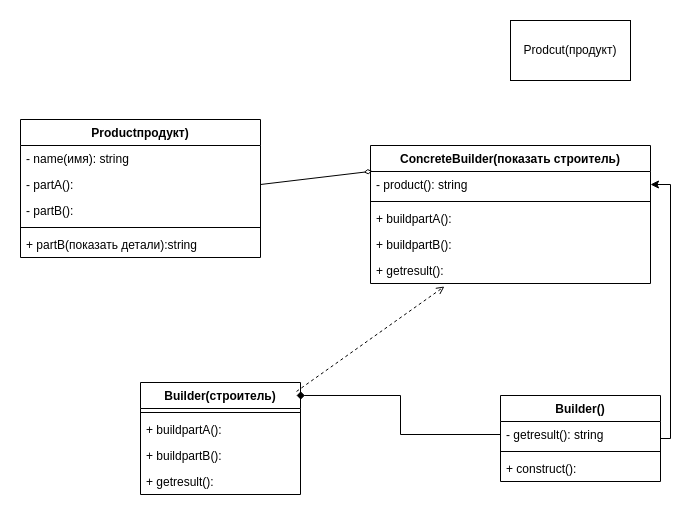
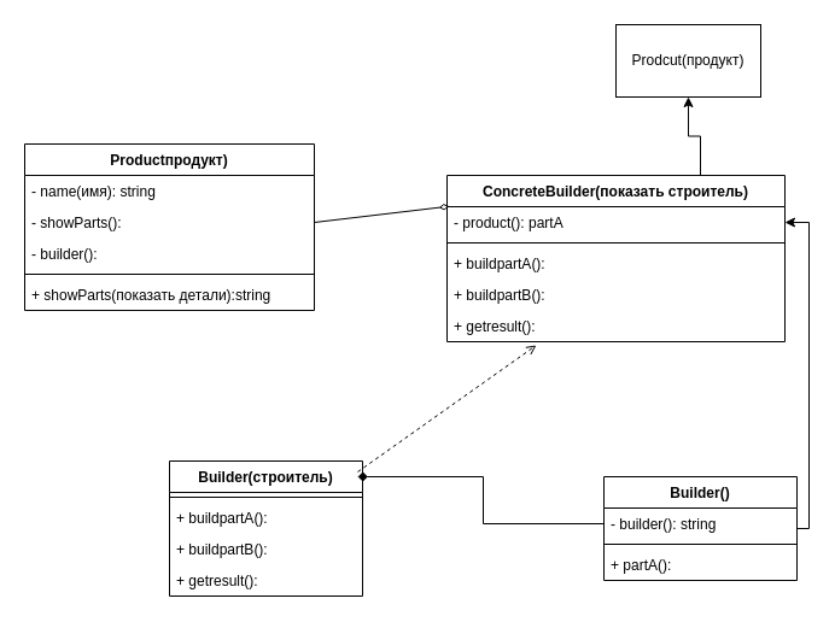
  <mxCell id="0" />
  <mxCell id="1" parent="0" />
  <mxCell id="2" value="Productпродукт)" style="swimlane;fontStyle=1;align=center;verticalAlign=top;childLayout=stackLayout;horizontal=1;startSize=26;horizontalStack=0;resizeParent=1;resizeParentMax=0;resizeLast=0;collapsible=1;marginBottom=0;whiteSpace=wrap;html=1;" vertex="1" parent="1"><mxGeometry x="20" y="119" width="240" height="138" as="geometry" /></mxCell>
  <mxCell id="3" value="- name(имя): string" style="text;strokeColor=none;fillColor=none;align=left;verticalAlign=top;spacingLeft=4;spacingRight=4;overflow=hidden;rotatable=0;points=[[0,0.5],[1,0.5]];portConstraint=eastwest;whiteSpace=wrap;html=1;" vertex="1" parent="2"><mxGeometry y="26" width="240" height="26" as="geometry" /></mxCell>
- <mxCell id="4" value="- partA():&amp;nbsp;" style="text;strokeColor=none;fillColor=none;align=left;verticalAlign=top;spacingLeft=4;spacingRight=4;overflow=hidden;rotatable=0;points=[[0,0.5],[1,0.5]];portConstraint=eastwest;whiteSpace=wrap;html=1;" vertex="1" parent="2"><mxGeometry y="52" width="240" height="26" as="geometry" /></mxCell>
- <mxCell id="5" value="- partB():&amp;nbsp;" style="text;strokeColor=none;fillColor=none;align=left;verticalAlign=top;spacingLeft=4;spacingRight=4;overflow=hidden;rotatable=0;points=[[0,0.5],[1,0.5]];portConstraint=eastwest;whiteSpace=wrap;html=1;" vertex="1" parent="2"><mxGeometry y="78" width="240" height="26" as="geometry" /></mxCell>
+ <mxCell id="4" value="- showParts():&amp;nbsp;" style="text;strokeColor=none;fillColor=none;align=left;verticalAlign=top;spacingLeft=4;spacingRight=4;overflow=hidden;rotatable=0;points=[[0,0.5],[1,0.5]];portConstraint=eastwest;whiteSpace=wrap;html=1;" vertex="1" parent="2"><mxGeometry y="52" width="240" height="26" as="geometry" /></mxCell>
+ <mxCell id="5" value="- builder():&amp;nbsp;" style="text;strokeColor=none;fillColor=none;align=left;verticalAlign=top;spacingLeft=4;spacingRight=4;overflow=hidden;rotatable=0;points=[[0,0.5],[1,0.5]];portConstraint=eastwest;whiteSpace=wrap;html=1;" vertex="1" parent="2"><mxGeometry y="78" width="240" height="26" as="geometry" /></mxCell>
  <mxCell id="6" value="" style="line;strokeWidth=1;fillColor=none;align=left;verticalAlign=middle;spacingTop=-1;spacingLeft=3;spacingRight=3;rotatable=0;labelPosition=right;points=[];portConstraint=eastwest;strokeColor=inherit;" vertex="1" parent="2"><mxGeometry y="104" width="240" height="8" as="geometry" /></mxCell>
- <mxCell id="7" value="+ partB(показать детали):string&amp;nbsp;" style="text;strokeColor=none;fillColor=none;align=left;verticalAlign=top;spacingLeft=4;spacingRight=4;overflow=hidden;rotatable=0;points=[[0,0.5],[1,0.5]];portConstraint=eastwest;whiteSpace=wrap;html=1;" vertex="1" parent="2"><mxGeometry y="112" width="240" height="26" as="geometry" /></mxCell>
+ <mxCell id="7" value="+ showParts(показать детали):string&amp;nbsp;" style="text;strokeColor=none;fillColor=none;align=left;verticalAlign=top;spacingLeft=4;spacingRight=4;overflow=hidden;rotatable=0;points=[[0,0.5],[1,0.5]];portConstraint=eastwest;whiteSpace=wrap;html=1;" vertex="1" parent="2"><mxGeometry y="112" width="240" height="26" as="geometry" /></mxCell>
+ <mxCell id="8" style="edgeStyle=orthogonalEdgeStyle;rounded=0;orthogonalLoop=1;jettySize=auto;html=1;exitX=0.75;exitY=0;exitDx=0;exitDy=0;" edge="1" parent="1" source="9" target="25"><mxGeometry relative="1" as="geometry" /></mxCell>
  <mxCell id="9" value="ConcreteBuilder(показать строитель)" style="swimlane;fontStyle=1;align=center;verticalAlign=top;childLayout=stackLayout;horizontal=1;startSize=26;horizontalStack=0;resizeParent=1;resizeParentMax=0;resizeLast=0;collapsible=1;marginBottom=0;whiteSpace=wrap;html=1;" vertex="1" parent="1"><mxGeometry x="370" y="145" width="280" height="138" as="geometry" /></mxCell>
- <mxCell id="10" value="- product(): string" style="text;strokeColor=none;fillColor=none;align=left;verticalAlign=top;spacingLeft=4;spacingRight=4;overflow=hidden;rotatable=0;points=[[0,0.5],[1,0.5]];portConstraint=eastwest;whiteSpace=wrap;html=1;" vertex="1" parent="9"><mxGeometry y="26" width="280" height="26" as="geometry" /></mxCell>
+ <mxCell id="10" value="- product(): partA" style="text;strokeColor=none;fillColor=none;align=left;verticalAlign=top;spacingLeft=4;spacingRight=4;overflow=hidden;rotatable=0;points=[[0,0.5],[1,0.5]];portConstraint=eastwest;whiteSpace=wrap;html=1;" vertex="1" parent="9"><mxGeometry y="26" width="280" height="26" as="geometry" /></mxCell>
  <mxCell id="11" value="" style="line;strokeWidth=1;fillColor=none;align=left;verticalAlign=middle;spacingTop=-1;spacingLeft=3;spacingRight=3;rotatable=0;labelPosition=right;points=[];portConstraint=eastwest;strokeColor=inherit;" vertex="1" parent="9"><mxGeometry y="52" width="280" height="8" as="geometry" /></mxCell>
  <mxCell id="12" value="+ buildpartA():" style="text;strokeColor=none;fillColor=none;align=left;verticalAlign=top;spacingLeft=4;spacingRight=4;overflow=hidden;rotatable=0;points=[[0,0.5],[1,0.5]];portConstraint=eastwest;whiteSpace=wrap;html=1;" vertex="1" parent="9"><mxGeometry y="60" width="280" height="26" as="geometry" /></mxCell>
  <mxCell id="13" value="+ buildpartB():" style="text;strokeColor=none;fillColor=none;align=left;verticalAlign=top;spacingLeft=4;spacingRight=4;overflow=hidden;rotatable=0;points=[[0,0.5],[1,0.5]];portConstraint=eastwest;whiteSpace=wrap;html=1;" vertex="1" parent="9"><mxGeometry y="86" width="280" height="26" as="geometry" /></mxCell>
  <mxCell id="14" value="+ getresult():" style="text;strokeColor=none;fillColor=none;align=left;verticalAlign=top;spacingLeft=4;spacingRight=4;overflow=hidden;rotatable=0;points=[[0,0.5],[1,0.5]];portConstraint=eastwest;whiteSpace=wrap;html=1;" vertex="1" parent="9"><mxGeometry y="112" width="280" height="26" as="geometry" /></mxCell>
  <mxCell id="15" value="Builder(строитель)" style="swimlane;fontStyle=1;align=center;verticalAlign=top;childLayout=stackLayout;horizontal=1;startSize=26;horizontalStack=0;resizeParent=1;resizeParentMax=0;resizeLast=0;collapsible=1;marginBottom=0;whiteSpace=wrap;html=1;" vertex="1" parent="1"><mxGeometry x="140" y="382" width="160" height="112" as="geometry" /></mxCell>
  <mxCell id="16" value="" style="line;strokeWidth=1;fillColor=none;align=left;verticalAlign=middle;spacingTop=-1;spacingLeft=3;spacingRight=3;rotatable=0;labelPosition=right;points=[];portConstraint=eastwest;strokeColor=inherit;" vertex="1" parent="15"><mxGeometry y="26" width="160" height="8" as="geometry" /></mxCell>
  <mxCell id="17" value="+ buildpartA():" style="text;strokeColor=none;fillColor=none;align=left;verticalAlign=top;spacingLeft=4;spacingRight=4;overflow=hidden;rotatable=0;points=[[0,0.5],[1,0.5]];portConstraint=eastwest;whiteSpace=wrap;html=1;" vertex="1" parent="15"><mxGeometry y="34" width="160" height="26" as="geometry" /></mxCell>
  <mxCell id="18" value="+ buildpartB():" style="text;strokeColor=none;fillColor=none;align=left;verticalAlign=top;spacingLeft=4;spacingRight=4;overflow=hidden;rotatable=0;points=[[0,0.5],[1,0.5]];portConstraint=eastwest;whiteSpace=wrap;html=1;" vertex="1" parent="15"><mxGeometry y="60" width="160" height="26" as="geometry" /></mxCell>
  <mxCell id="19" value="+ getresult():" style="text;strokeColor=none;fillColor=none;align=left;verticalAlign=top;spacingLeft=4;spacingRight=4;overflow=hidden;rotatable=0;points=[[0,0.5],[1,0.5]];portConstraint=eastwest;whiteSpace=wrap;html=1;" vertex="1" parent="15"><mxGeometry y="86" width="160" height="26" as="geometry" /></mxCell>
  <mxCell id="20" style="edgeStyle=orthogonalEdgeStyle;rounded=0;orthogonalLoop=1;jettySize=auto;html=1;entryX=1;entryY=0.5;entryDx=0;entryDy=0;" edge="1" parent="1" source="21" target="10"><mxGeometry relative="1" as="geometry"><Array as="points"><mxPoint x="670" y="438" /><mxPoint x="670" y="184" /></Array></mxGeometry></mxCell>
  <mxCell id="21" value="Builder()" style="swimlane;fontStyle=1;align=center;verticalAlign=top;childLayout=stackLayout;horizontal=1;startSize=26;horizontalStack=0;resizeParent=1;resizeParentMax=0;resizeLast=0;collapsible=1;marginBottom=0;whiteSpace=wrap;html=1;" vertex="1" parent="1"><mxGeometry x="500" y="395" width="160" height="86" as="geometry" /></mxCell>
- <mxCell id="22" value="- getresult(): string" style="text;strokeColor=none;fillColor=none;align=left;verticalAlign=top;spacingLeft=4;spacingRight=4;overflow=hidden;rotatable=0;points=[[0,0.5],[1,0.5]];portConstraint=eastwest;whiteSpace=wrap;html=1;" vertex="1" parent="21"><mxGeometry y="26" width="160" height="26" as="geometry" /></mxCell>
+ <mxCell id="22" value="- builder(): string" style="text;strokeColor=none;fillColor=none;align=left;verticalAlign=top;spacingLeft=4;spacingRight=4;overflow=hidden;rotatable=0;points=[[0,0.5],[1,0.5]];portConstraint=eastwest;whiteSpace=wrap;html=1;" vertex="1" parent="21"><mxGeometry y="26" width="160" height="26" as="geometry" /></mxCell>
  <mxCell id="23" value="" style="line;strokeWidth=1;fillColor=none;align=left;verticalAlign=middle;spacingTop=-1;spacingLeft=3;spacingRight=3;rotatable=0;labelPosition=right;points=[];portConstraint=eastwest;strokeColor=inherit;" vertex="1" parent="21"><mxGeometry y="52" width="160" height="8" as="geometry" /></mxCell>
- <mxCell id="24" value="+ construct():" style="text;strokeColor=none;fillColor=none;align=left;verticalAlign=top;spacingLeft=4;spacingRight=4;overflow=hidden;rotatable=0;points=[[0,0.5],[1,0.5]];portConstraint=eastwest;whiteSpace=wrap;html=1;" vertex="1" parent="21"><mxGeometry y="60" width="160" height="26" as="geometry" /></mxCell>
+ <mxCell id="24" value="+ partA():" style="text;strokeColor=none;fillColor=none;align=left;verticalAlign=top;spacingLeft=4;spacingRight=4;overflow=hidden;rotatable=0;points=[[0,0.5],[1,0.5]];portConstraint=eastwest;whiteSpace=wrap;html=1;" vertex="1" parent="21"><mxGeometry y="60" width="160" height="26" as="geometry" /></mxCell>
  <mxCell id="25" value="Prodcut(продукт)" style="rounded=0;whiteSpace=wrap;html=1;" vertex="1" parent="1"><mxGeometry x="510" y="20" width="120" height="60" as="geometry" /></mxCell>
  <mxCell id="26" value="" style="endArrow=diamondThin;html=1;rounded=0;entryX=0.007;entryY=0.186;entryDx=0;entryDy=0;entryPerimeter=0;exitX=1;exitY=0.5;exitDx=0;exitDy=0;endFill=0;" edge="1" parent="1" source="4" target="9"><mxGeometry width="50" height="50" relative="1" as="geometry"><mxPoint x="220" y="195" as="sourcePoint" /><mxPoint x="270" y="145" as="targetPoint" /></mxGeometry></mxCell>
  <mxCell id="27" value="" style="endArrow=open;html=1;rounded=0;exitX=0.975;exitY=0.08;exitDx=0;exitDy=0;exitPerimeter=0;dashed=1;startArrow=none;startFill=0;entryX=0.264;entryY=1.115;entryDx=0;entryDy=0;entryPerimeter=0;endFill=0;" edge="1" parent="1" source="15" target="14"><mxGeometry width="50" height="50" relative="1" as="geometry"><mxPoint x="520" y="285" as="sourcePoint" /><mxPoint x="570" y="235" as="targetPoint" /></mxGeometry></mxCell>
  <mxCell id="28" style="edgeStyle=orthogonalEdgeStyle;rounded=0;orthogonalLoop=1;jettySize=auto;html=1;exitX=0;exitY=0.5;exitDx=0;exitDy=0;entryX=0.975;entryY=0.116;entryDx=0;entryDy=0;entryPerimeter=0;endArrow=diamond;" edge="1" parent="1" source="22" target="15"><mxGeometry relative="1" as="geometry" /></mxCell>
